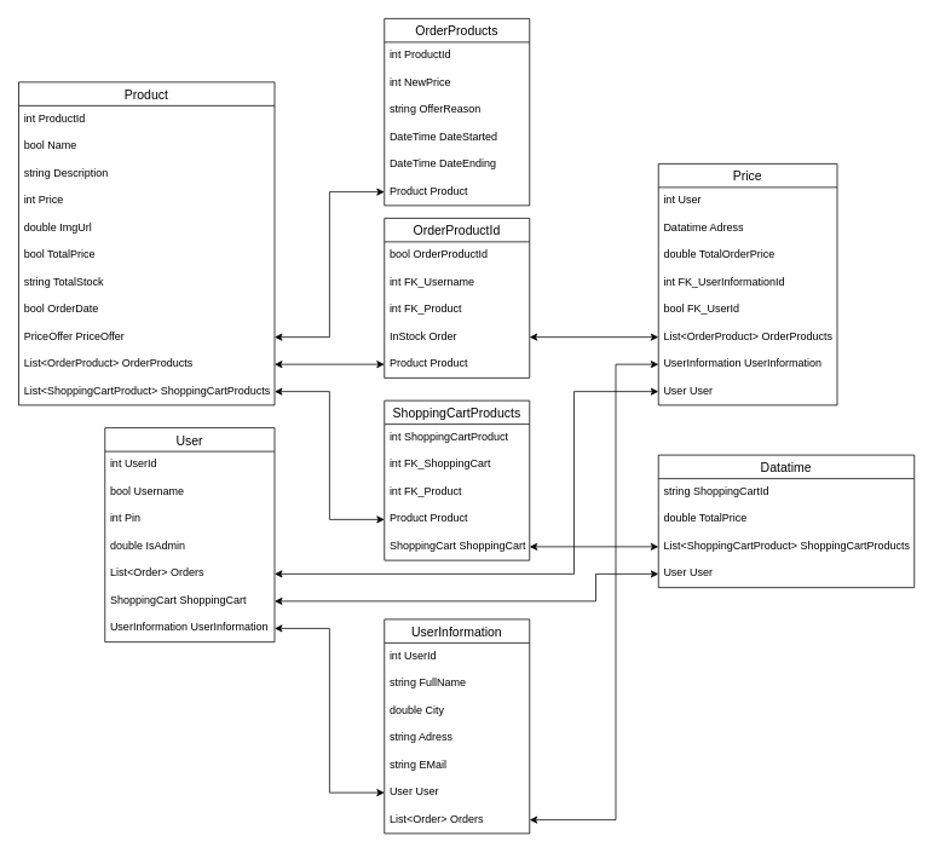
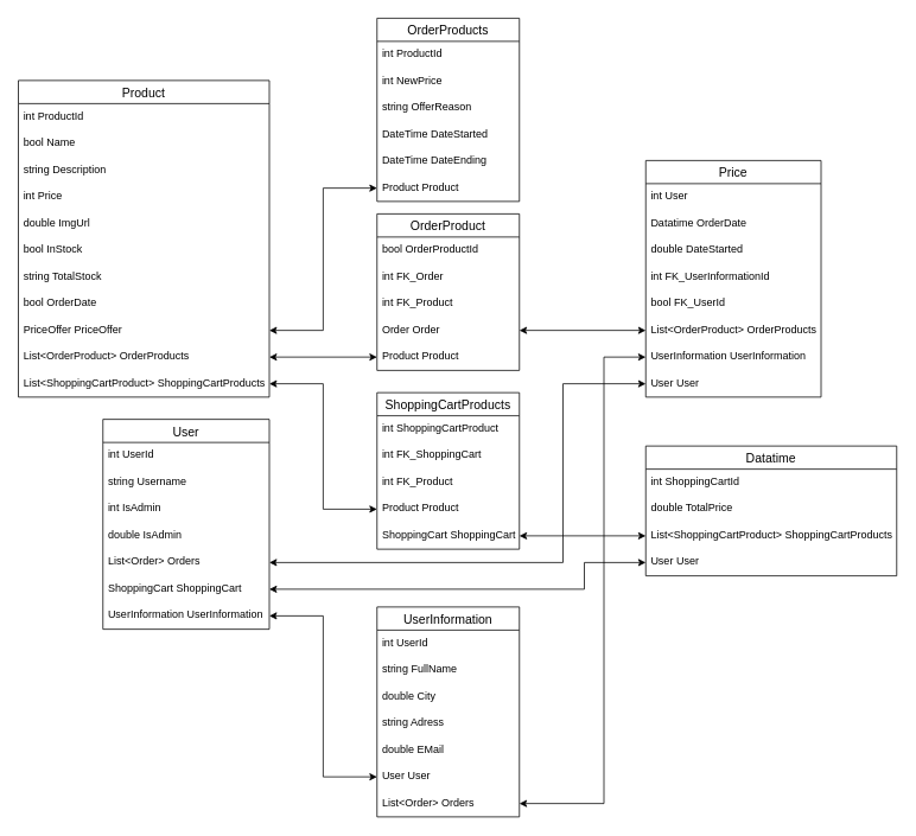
  <mxCell id="0" />
  <mxCell id="1" parent="0" />
  <mxCell id="2" value="Price" style="swimlane;fontStyle=0;childLayout=stackLayout;horizontal=1;startSize=26;horizontalStack=0;resizeParent=1;resizeParentMax=0;resizeLast=0;collapsible=1;marginBottom=0;align=center;fontSize=14;" vertex="1" parent="1"><mxGeometry x="725" y="180" width="197" height="266" as="geometry" /></mxCell>
  <mxCell id="3" value="int User" style="text;strokeColor=none;fillColor=none;spacingLeft=4;spacingRight=4;overflow=hidden;rotatable=0;points=[[0,0.5],[1,0.5]];portConstraint=eastwest;fontSize=12;" vertex="1" parent="2"><mxGeometry y="26" width="197" height="30" as="geometry" /></mxCell>
- <mxCell id="4" value="Datatime Adress" style="text;strokeColor=none;fillColor=none;spacingLeft=4;spacingRight=4;overflow=hidden;rotatable=0;points=[[0,0.5],[1,0.5]];portConstraint=eastwest;fontSize=12;" vertex="1" parent="2"><mxGeometry y="56" width="197" height="30" as="geometry" /></mxCell>
- <mxCell id="5" value="double TotalOrderPrice" style="text;strokeColor=none;fillColor=none;spacingLeft=4;spacingRight=4;overflow=hidden;rotatable=0;points=[[0,0.5],[1,0.5]];portConstraint=eastwest;fontSize=12;" vertex="1" parent="2"><mxGeometry y="86" width="197" height="30" as="geometry" /></mxCell>
+ <mxCell id="4" value="Datatime OrderDate" style="text;strokeColor=none;fillColor=none;spacingLeft=4;spacingRight=4;overflow=hidden;rotatable=0;points=[[0,0.5],[1,0.5]];portConstraint=eastwest;fontSize=12;" vertex="1" parent="2"><mxGeometry y="56" width="197" height="30" as="geometry" /></mxCell>
+ <mxCell id="5" value="double DateStarted" style="text;strokeColor=none;fillColor=none;spacingLeft=4;spacingRight=4;overflow=hidden;rotatable=0;points=[[0,0.5],[1,0.5]];portConstraint=eastwest;fontSize=12;" vertex="1" parent="2"><mxGeometry y="86" width="197" height="30" as="geometry" /></mxCell>
  <mxCell id="6" value="int FK_UserInformationId" style="text;strokeColor=none;fillColor=none;spacingLeft=4;spacingRight=4;overflow=hidden;rotatable=0;points=[[0,0.5],[1,0.5]];portConstraint=eastwest;fontSize=12;" vertex="1" parent="2"><mxGeometry y="116" width="197" height="30" as="geometry" /></mxCell>
  <mxCell id="7" value="bool FK_UserId" style="text;strokeColor=none;fillColor=none;spacingLeft=4;spacingRight=4;overflow=hidden;rotatable=0;points=[[0,0.5],[1,0.5]];portConstraint=eastwest;fontSize=12;" vertex="1" parent="2"><mxGeometry y="146" width="197" height="30" as="geometry" /></mxCell>
  <mxCell id="8" value="List&lt;OrderProduct&gt; OrderProducts" style="text;strokeColor=none;fillColor=none;spacingLeft=4;spacingRight=4;overflow=hidden;rotatable=0;points=[[0,0.5],[1,0.5]];portConstraint=eastwest;fontSize=12;" vertex="1" parent="2"><mxGeometry y="176" width="197" height="30" as="geometry" /></mxCell>
  <mxCell id="9" value="UserInformation UserInformation" style="text;strokeColor=none;fillColor=none;spacingLeft=4;spacingRight=4;overflow=hidden;rotatable=0;points=[[0,0.5],[1,0.5]];portConstraint=eastwest;fontSize=12;" vertex="1" parent="2"><mxGeometry y="206" width="197" height="30" as="geometry" /></mxCell>
  <mxCell id="10" value="User User" style="text;strokeColor=none;fillColor=none;spacingLeft=4;spacingRight=4;overflow=hidden;rotatable=0;points=[[0,0.5],[1,0.5]];portConstraint=eastwest;fontSize=12;" vertex="1" parent="2"><mxGeometry y="236" width="197" height="30" as="geometry" /></mxCell>
- <mxCell id="11" value="OrderProductId" style="swimlane;fontStyle=0;childLayout=stackLayout;horizontal=1;startSize=26;horizontalStack=0;resizeParent=1;resizeParentMax=0;resizeLast=0;collapsible=1;marginBottom=0;align=center;fontSize=14;" vertex="1" parent="1"><mxGeometry x="423" y="240" width="160" height="176" as="geometry" /></mxCell>
+ <mxCell id="11" value="OrderProduct" style="swimlane;fontStyle=0;childLayout=stackLayout;horizontal=1;startSize=26;horizontalStack=0;resizeParent=1;resizeParentMax=0;resizeLast=0;collapsible=1;marginBottom=0;align=center;fontSize=14;" vertex="1" parent="1"><mxGeometry x="423" y="240" width="160" height="176" as="geometry" /></mxCell>
  <mxCell id="12" value="bool OrderProductId" style="text;strokeColor=none;fillColor=none;spacingLeft=4;spacingRight=4;overflow=hidden;rotatable=0;points=[[0,0.5],[1,0.5]];portConstraint=eastwest;fontSize=12;" vertex="1" parent="11"><mxGeometry y="26" width="160" height="30" as="geometry" /></mxCell>
- <mxCell id="13" value="int FK_Username" style="text;strokeColor=none;fillColor=none;spacingLeft=4;spacingRight=4;overflow=hidden;rotatable=0;points=[[0,0.5],[1,0.5]];portConstraint=eastwest;fontSize=12;" vertex="1" parent="11"><mxGeometry y="56" width="160" height="30" as="geometry" /></mxCell>
+ <mxCell id="13" value="int FK_Order" style="text;strokeColor=none;fillColor=none;spacingLeft=4;spacingRight=4;overflow=hidden;rotatable=0;points=[[0,0.5],[1,0.5]];portConstraint=eastwest;fontSize=12;" vertex="1" parent="11"><mxGeometry y="56" width="160" height="30" as="geometry" /></mxCell>
  <mxCell id="14" value="int FK_Product" style="text;strokeColor=none;fillColor=none;spacingLeft=4;spacingRight=4;overflow=hidden;rotatable=0;points=[[0,0.5],[1,0.5]];portConstraint=eastwest;fontSize=12;" vertex="1" parent="11"><mxGeometry y="86" width="160" height="30" as="geometry" /></mxCell>
- <mxCell id="15" value="InStock Order" style="text;strokeColor=none;fillColor=none;spacingLeft=4;spacingRight=4;overflow=hidden;rotatable=0;points=[[0,0.5],[1,0.5]];portConstraint=eastwest;fontSize=12;" vertex="1" parent="11"><mxGeometry y="116" width="160" height="30" as="geometry" /></mxCell>
+ <mxCell id="15" value="Order Order" style="text;strokeColor=none;fillColor=none;spacingLeft=4;spacingRight=4;overflow=hidden;rotatable=0;points=[[0,0.5],[1,0.5]];portConstraint=eastwest;fontSize=12;" vertex="1" parent="11"><mxGeometry y="116" width="160" height="30" as="geometry" /></mxCell>
  <mxCell id="16" value="Product Product" style="text;strokeColor=none;fillColor=none;spacingLeft=4;spacingRight=4;overflow=hidden;rotatable=0;points=[[0,0.5],[1,0.5]];portConstraint=eastwest;fontSize=12;" vertex="1" parent="11"><mxGeometry y="146" width="160" height="30" as="geometry" /></mxCell>
  <mxCell id="17" style="edgeStyle=orthogonalEdgeStyle;rounded=0;orthogonalLoop=1;jettySize=auto;html=1;startArrow=classic;startFill=1;" edge="1" parent="1" source="15" target="8"><mxGeometry relative="1" as="geometry" /></mxCell>
  <mxCell id="18" value="OrderProducts" style="swimlane;fontStyle=0;childLayout=stackLayout;horizontal=1;startSize=26;horizontalStack=0;resizeParent=1;resizeParentMax=0;resizeLast=0;collapsible=1;marginBottom=0;align=center;fontSize=14;" vertex="1" parent="1"><mxGeometry x="423" y="20" width="160" height="206" as="geometry" /></mxCell>
  <mxCell id="19" value="int ProductId" style="text;strokeColor=none;fillColor=none;spacingLeft=4;spacingRight=4;overflow=hidden;rotatable=0;points=[[0,0.5],[1,0.5]];portConstraint=eastwest;fontSize=12;" vertex="1" parent="18"><mxGeometry y="26" width="160" height="30" as="geometry" /></mxCell>
  <mxCell id="20" value="int NewPrice" style="text;strokeColor=none;fillColor=none;spacingLeft=4;spacingRight=4;overflow=hidden;rotatable=0;points=[[0,0.5],[1,0.5]];portConstraint=eastwest;fontSize=12;" vertex="1" parent="18"><mxGeometry y="56" width="160" height="30" as="geometry" /></mxCell>
  <mxCell id="21" value="string OfferReason" style="text;strokeColor=none;fillColor=none;spacingLeft=4;spacingRight=4;overflow=hidden;rotatable=0;points=[[0,0.5],[1,0.5]];portConstraint=eastwest;fontSize=12;" vertex="1" parent="18"><mxGeometry y="86" width="160" height="30" as="geometry" /></mxCell>
  <mxCell id="22" value="DateTime DateStarted" style="text;strokeColor=none;fillColor=none;spacingLeft=4;spacingRight=4;overflow=hidden;rotatable=0;points=[[0,0.5],[1,0.5]];portConstraint=eastwest;fontSize=12;" vertex="1" parent="18"><mxGeometry y="116" width="160" height="30" as="geometry" /></mxCell>
  <mxCell id="23" value="DateTime DateEnding" style="text;strokeColor=none;fillColor=none;spacingLeft=4;spacingRight=4;overflow=hidden;rotatable=0;points=[[0,0.5],[1,0.5]];portConstraint=eastwest;fontSize=12;" vertex="1" parent="18"><mxGeometry y="146" width="160" height="30" as="geometry" /></mxCell>
  <mxCell id="24" value="Product Product" style="text;strokeColor=none;fillColor=none;spacingLeft=4;spacingRight=4;overflow=hidden;rotatable=0;points=[[0,0.5],[1,0.5]];portConstraint=eastwest;fontSize=12;" vertex="1" parent="18"><mxGeometry y="176" width="160" height="30" as="geometry" /></mxCell>
  <mxCell id="25" value="Product" style="swimlane;fontStyle=0;childLayout=stackLayout;horizontal=1;startSize=26;horizontalStack=0;resizeParent=1;resizeParentMax=0;resizeLast=0;collapsible=1;marginBottom=0;align=center;fontSize=14;" vertex="1" parent="1"><mxGeometry x="20" y="90" width="282" height="356" as="geometry" /></mxCell>
  <mxCell id="26" value="int ProductId" style="text;strokeColor=none;fillColor=none;spacingLeft=4;spacingRight=4;overflow=hidden;rotatable=0;points=[[0,0.5],[1,0.5]];portConstraint=eastwest;fontSize=12;" vertex="1" parent="25"><mxGeometry y="26" width="282" height="30" as="geometry" /></mxCell>
  <mxCell id="27" value="bool Name" style="text;strokeColor=none;fillColor=none;spacingLeft=4;spacingRight=4;overflow=hidden;rotatable=0;points=[[0,0.5],[1,0.5]];portConstraint=eastwest;fontSize=12;" vertex="1" parent="25"><mxGeometry y="56" width="282" height="30" as="geometry" /></mxCell>
  <mxCell id="28" value="string Description" style="text;strokeColor=none;fillColor=none;spacingLeft=4;spacingRight=4;overflow=hidden;rotatable=0;points=[[0,0.5],[1,0.5]];portConstraint=eastwest;fontSize=12;" vertex="1" parent="25"><mxGeometry y="86" width="282" height="30" as="geometry" /></mxCell>
  <mxCell id="29" value="int Price" style="text;strokeColor=none;fillColor=none;spacingLeft=4;spacingRight=4;overflow=hidden;rotatable=0;points=[[0,0.5],[1,0.5]];portConstraint=eastwest;fontSize=12;" vertex="1" parent="25"><mxGeometry y="116" width="282" height="30" as="geometry" /></mxCell>
  <mxCell id="30" value="double ImgUrl" style="text;strokeColor=none;fillColor=none;spacingLeft=4;spacingRight=4;overflow=hidden;rotatable=0;points=[[0,0.5],[1,0.5]];portConstraint=eastwest;fontSize=12;" vertex="1" parent="25"><mxGeometry y="146" width="282" height="30" as="geometry" /></mxCell>
- <mxCell id="31" value="bool TotalPrice" style="text;strokeColor=none;fillColor=none;spacingLeft=4;spacingRight=4;overflow=hidden;rotatable=0;points=[[0,0.5],[1,0.5]];portConstraint=eastwest;fontSize=12;" vertex="1" parent="25"><mxGeometry y="176" width="282" height="30" as="geometry" /></mxCell>
+ <mxCell id="31" value="bool InStock" style="text;strokeColor=none;fillColor=none;spacingLeft=4;spacingRight=4;overflow=hidden;rotatable=0;points=[[0,0.5],[1,0.5]];portConstraint=eastwest;fontSize=12;" vertex="1" parent="25"><mxGeometry y="176" width="282" height="30" as="geometry" /></mxCell>
  <mxCell id="32" value="string TotalStock" style="text;strokeColor=none;fillColor=none;spacingLeft=4;spacingRight=4;overflow=hidden;rotatable=0;points=[[0,0.5],[1,0.5]];portConstraint=eastwest;fontSize=12;" vertex="1" parent="25"><mxGeometry y="206" width="282" height="30" as="geometry" /></mxCell>
  <mxCell id="33" value="bool OrderDate" style="text;strokeColor=none;fillColor=none;spacingLeft=4;spacingRight=4;overflow=hidden;rotatable=0;points=[[0,0.5],[1,0.5]];portConstraint=eastwest;fontSize=12;" vertex="1" parent="25"><mxGeometry y="236" width="282" height="30" as="geometry" /></mxCell>
  <mxCell id="34" value="PriceOffer PriceOffer" style="text;strokeColor=none;fillColor=none;spacingLeft=4;spacingRight=4;overflow=hidden;rotatable=0;points=[[0,0.5],[1,0.5]];portConstraint=eastwest;fontSize=12;" vertex="1" parent="25"><mxGeometry y="266" width="282" height="30" as="geometry" /></mxCell>
  <mxCell id="35" value="List&lt;OrderProduct&gt; OrderProducts" style="text;strokeColor=none;fillColor=none;spacingLeft=4;spacingRight=4;overflow=hidden;rotatable=0;points=[[0,0.5],[1,0.5]];portConstraint=eastwest;fontSize=12;" vertex="1" parent="25"><mxGeometry y="296" width="282" height="30" as="geometry" /></mxCell>
  <mxCell id="36" value="List&lt;ShoppingCartProduct&gt; ShoppingCartProducts" style="text;strokeColor=none;fillColor=none;spacingLeft=4;spacingRight=4;overflow=hidden;rotatable=0;points=[[0,0.5],[1,0.5]];portConstraint=eastwest;fontSize=12;" vertex="1" parent="25"><mxGeometry y="326" width="282" height="30" as="geometry" /></mxCell>
  <mxCell id="37" style="edgeStyle=orthogonalEdgeStyle;rounded=0;orthogonalLoop=1;jettySize=auto;html=1;entryX=0;entryY=0.5;entryDx=0;entryDy=0;startArrow=classic;startFill=1;" edge="1" parent="1" source="35" target="16"><mxGeometry relative="1" as="geometry" /></mxCell>
  <mxCell id="38" style="edgeStyle=orthogonalEdgeStyle;rounded=0;orthogonalLoop=1;jettySize=auto;html=1;entryX=0;entryY=0.5;entryDx=0;entryDy=0;startArrow=classic;startFill=1;" edge="1" parent="1" source="34" target="24"><mxGeometry relative="1" as="geometry" /></mxCell>
  <mxCell id="39" value="Datatime" style="swimlane;fontStyle=0;childLayout=stackLayout;horizontal=1;startSize=26;horizontalStack=0;resizeParent=1;resizeParentMax=0;resizeLast=0;collapsible=1;marginBottom=0;align=center;fontSize=14;" vertex="1" parent="1"><mxGeometry x="725" y="501" width="282" height="146" as="geometry" /></mxCell>
- <mxCell id="40" value="string ShoppingCartId" style="text;strokeColor=none;fillColor=none;spacingLeft=4;spacingRight=4;overflow=hidden;rotatable=0;points=[[0,0.5],[1,0.5]];portConstraint=eastwest;fontSize=12;" vertex="1" parent="39"><mxGeometry y="26" width="282" height="30" as="geometry" /></mxCell>
+ <mxCell id="40" value="int ShoppingCartId" style="text;strokeColor=none;fillColor=none;spacingLeft=4;spacingRight=4;overflow=hidden;rotatable=0;points=[[0,0.5],[1,0.5]];portConstraint=eastwest;fontSize=12;" vertex="1" parent="39"><mxGeometry y="26" width="282" height="30" as="geometry" /></mxCell>
  <mxCell id="41" value="double TotalPrice" style="text;strokeColor=none;fillColor=none;spacingLeft=4;spacingRight=4;overflow=hidden;rotatable=0;points=[[0,0.5],[1,0.5]];portConstraint=eastwest;fontSize=12;" vertex="1" parent="39"><mxGeometry y="56" width="282" height="30" as="geometry" /></mxCell>
  <mxCell id="42" value="List&lt;ShoppingCartProduct&gt; ShoppingCartProducts" style="text;strokeColor=none;fillColor=none;spacingLeft=4;spacingRight=4;overflow=hidden;rotatable=0;points=[[0,0.5],[1,0.5]];portConstraint=eastwest;fontSize=12;" vertex="1" parent="39"><mxGeometry y="86" width="282" height="30" as="geometry" /></mxCell>
  <mxCell id="43" value="User User" style="text;strokeColor=none;fillColor=none;spacingLeft=4;spacingRight=4;overflow=hidden;rotatable=0;points=[[0,0.5],[1,0.5]];portConstraint=eastwest;fontSize=12;" vertex="1" parent="39"><mxGeometry y="116" width="282" height="30" as="geometry" /></mxCell>
  <mxCell id="44" value="ShoppingCartProducts" style="swimlane;fontStyle=0;childLayout=stackLayout;horizontal=1;startSize=26;horizontalStack=0;resizeParent=1;resizeParentMax=0;resizeLast=0;collapsible=1;marginBottom=0;align=center;fontSize=14;" vertex="1" parent="1"><mxGeometry x="423" y="441" width="160" height="176" as="geometry" /></mxCell>
  <mxCell id="45" value="int ShoppingCartProduct" style="text;strokeColor=none;fillColor=none;spacingLeft=4;spacingRight=4;overflow=hidden;rotatable=0;points=[[0,0.5],[1,0.5]];portConstraint=eastwest;fontSize=12;" vertex="1" parent="44"><mxGeometry y="26" width="160" height="30" as="geometry" /></mxCell>
  <mxCell id="46" value="int FK_ShoppingCart" style="text;strokeColor=none;fillColor=none;spacingLeft=4;spacingRight=4;overflow=hidden;rotatable=0;points=[[0,0.5],[1,0.5]];portConstraint=eastwest;fontSize=12;" vertex="1" parent="44"><mxGeometry y="56" width="160" height="30" as="geometry" /></mxCell>
  <mxCell id="47" value="int FK_Product" style="text;strokeColor=none;fillColor=none;spacingLeft=4;spacingRight=4;overflow=hidden;rotatable=0;points=[[0,0.5],[1,0.5]];portConstraint=eastwest;fontSize=12;" vertex="1" parent="44"><mxGeometry y="86" width="160" height="30" as="geometry" /></mxCell>
  <mxCell id="48" value="Product Product" style="text;strokeColor=none;fillColor=none;spacingLeft=4;spacingRight=4;overflow=hidden;rotatable=0;points=[[0,0.5],[1,0.5]];portConstraint=eastwest;fontSize=12;" vertex="1" parent="44"><mxGeometry y="116" width="160" height="30" as="geometry" /></mxCell>
  <mxCell id="49" value="ShoppingCart ShoppingCart" style="text;strokeColor=none;fillColor=none;spacingLeft=4;spacingRight=4;overflow=hidden;rotatable=0;points=[[0,0.5],[1,0.5]];portConstraint=eastwest;fontSize=12;" vertex="1" parent="44"><mxGeometry y="146" width="160" height="30" as="geometry" /></mxCell>
  <mxCell id="50" style="edgeStyle=orthogonalEdgeStyle;rounded=0;orthogonalLoop=1;jettySize=auto;html=1;startArrow=classic;startFill=1;" edge="1" parent="1" source="36" target="48"><mxGeometry relative="1" as="geometry" /></mxCell>
  <mxCell id="51" style="edgeStyle=orthogonalEdgeStyle;rounded=0;orthogonalLoop=1;jettySize=auto;html=1;startArrow=classic;startFill=1;" edge="1" parent="1" source="49" target="42"><mxGeometry relative="1" as="geometry" /></mxCell>
  <mxCell id="52" value="User" style="swimlane;fontStyle=0;childLayout=stackLayout;horizontal=1;startSize=26;horizontalStack=0;resizeParent=1;resizeParentMax=0;resizeLast=0;collapsible=1;marginBottom=0;align=center;fontSize=14;" vertex="1" parent="1"><mxGeometry x="115" y="471" width="187" height="236" as="geometry" /></mxCell>
  <mxCell id="53" value="int UserId" style="text;strokeColor=none;fillColor=none;spacingLeft=4;spacingRight=4;overflow=hidden;rotatable=0;points=[[0,0.5],[1,0.5]];portConstraint=eastwest;fontSize=12;" vertex="1" parent="52"><mxGeometry y="26" width="187" height="30" as="geometry" /></mxCell>
- <mxCell id="54" value="bool Username" style="text;strokeColor=none;fillColor=none;spacingLeft=4;spacingRight=4;overflow=hidden;rotatable=0;points=[[0,0.5],[1,0.5]];portConstraint=eastwest;fontSize=12;" vertex="1" parent="52"><mxGeometry y="56" width="187" height="30" as="geometry" /></mxCell>
- <mxCell id="55" value="int Pin" style="text;strokeColor=none;fillColor=none;spacingLeft=4;spacingRight=4;overflow=hidden;rotatable=0;points=[[0,0.5],[1,0.5]];portConstraint=eastwest;fontSize=12;" vertex="1" parent="52"><mxGeometry y="86" width="187" height="30" as="geometry" /></mxCell>
+ <mxCell id="54" value="string Username" style="text;strokeColor=none;fillColor=none;spacingLeft=4;spacingRight=4;overflow=hidden;rotatable=0;points=[[0,0.5],[1,0.5]];portConstraint=eastwest;fontSize=12;" vertex="1" parent="52"><mxGeometry y="56" width="187" height="30" as="geometry" /></mxCell>
+ <mxCell id="55" value="int IsAdmin" style="text;strokeColor=none;fillColor=none;spacingLeft=4;spacingRight=4;overflow=hidden;rotatable=0;points=[[0,0.5],[1,0.5]];portConstraint=eastwest;fontSize=12;" vertex="1" parent="52"><mxGeometry y="86" width="187" height="30" as="geometry" /></mxCell>
  <mxCell id="56" value="double IsAdmin" style="text;strokeColor=none;fillColor=none;spacingLeft=4;spacingRight=4;overflow=hidden;rotatable=0;points=[[0,0.5],[1,0.5]];portConstraint=eastwest;fontSize=12;" vertex="1" parent="52"><mxGeometry y="116" width="187" height="30" as="geometry" /></mxCell>
  <mxCell id="57" value="List&lt;Order&gt; Orders" style="text;strokeColor=none;fillColor=none;spacingLeft=4;spacingRight=4;overflow=hidden;rotatable=0;points=[[0,0.5],[1,0.5]];portConstraint=eastwest;fontSize=12;" vertex="1" parent="52"><mxGeometry y="146" width="187" height="30" as="geometry" /></mxCell>
  <mxCell id="58" value="ShoppingCart ShoppingCart" style="text;strokeColor=none;fillColor=none;spacingLeft=4;spacingRight=4;overflow=hidden;rotatable=0;points=[[0,0.5],[1,0.5]];portConstraint=eastwest;fontSize=12;" vertex="1" parent="52"><mxGeometry y="176" width="187" height="30" as="geometry" /></mxCell>
  <mxCell id="59" value="UserInformation UserInformation" style="text;strokeColor=none;fillColor=none;spacingLeft=4;spacingRight=4;overflow=hidden;rotatable=0;points=[[0,0.5],[1,0.5]];portConstraint=eastwest;fontSize=12;" vertex="1" parent="52"><mxGeometry y="206" width="187" height="30" as="geometry" /></mxCell>
  <mxCell id="60" value="UserInformation" style="swimlane;fontStyle=0;childLayout=stackLayout;horizontal=1;startSize=26;horizontalStack=0;resizeParent=1;resizeParentMax=0;resizeLast=0;collapsible=1;marginBottom=0;align=center;fontSize=14;" vertex="1" parent="1"><mxGeometry x="423" y="682" width="160" height="236" as="geometry" /></mxCell>
  <mxCell id="61" value="int UserId" style="text;strokeColor=none;fillColor=none;spacingLeft=4;spacingRight=4;overflow=hidden;rotatable=0;points=[[0,0.5],[1,0.5]];portConstraint=eastwest;fontSize=12;" vertex="1" parent="60"><mxGeometry y="26" width="160" height="30" as="geometry" /></mxCell>
  <mxCell id="62" value="string FullName" style="text;strokeColor=none;fillColor=none;spacingLeft=4;spacingRight=4;overflow=hidden;rotatable=0;points=[[0,0.5],[1,0.5]];portConstraint=eastwest;fontSize=12;" vertex="1" parent="60"><mxGeometry y="56" width="160" height="30" as="geometry" /></mxCell>
  <mxCell id="63" value="double City" style="text;strokeColor=none;fillColor=none;spacingLeft=4;spacingRight=4;overflow=hidden;rotatable=0;points=[[0,0.5],[1,0.5]];portConstraint=eastwest;fontSize=12;" vertex="1" parent="60"><mxGeometry y="86" width="160" height="30" as="geometry" /></mxCell>
  <mxCell id="64" value="string Adress" style="text;strokeColor=none;fillColor=none;spacingLeft=4;spacingRight=4;overflow=hidden;rotatable=0;points=[[0,0.5],[1,0.5]];portConstraint=eastwest;fontSize=12;" vertex="1" parent="60"><mxGeometry y="116" width="160" height="30" as="geometry" /></mxCell>
- <mxCell id="65" value="string EMail" style="text;strokeColor=none;fillColor=none;spacingLeft=4;spacingRight=4;overflow=hidden;rotatable=0;points=[[0,0.5],[1,0.5]];portConstraint=eastwest;fontSize=12;" vertex="1" parent="60"><mxGeometry y="146" width="160" height="30" as="geometry" /></mxCell>
+ <mxCell id="65" value="double EMail" style="text;strokeColor=none;fillColor=none;spacingLeft=4;spacingRight=4;overflow=hidden;rotatable=0;points=[[0,0.5],[1,0.5]];portConstraint=eastwest;fontSize=12;" vertex="1" parent="60"><mxGeometry y="146" width="160" height="30" as="geometry" /></mxCell>
  <mxCell id="66" value="User User" style="text;strokeColor=none;fillColor=none;spacingLeft=4;spacingRight=4;overflow=hidden;rotatable=0;points=[[0,0.5],[1,0.5]];portConstraint=eastwest;fontSize=12;" vertex="1" parent="60"><mxGeometry y="176" width="160" height="30" as="geometry" /></mxCell>
  <mxCell id="67" value="List&lt;Order&gt; Orders" style="text;strokeColor=none;fillColor=none;spacingLeft=4;spacingRight=4;overflow=hidden;rotatable=0;points=[[0,0.5],[1,0.5]];portConstraint=eastwest;fontSize=12;" vertex="1" parent="60"><mxGeometry y="206" width="160" height="30" as="geometry" /></mxCell>
  <mxCell id="68" style="edgeStyle=orthogonalEdgeStyle;rounded=0;orthogonalLoop=1;jettySize=auto;html=1;entryX=0;entryY=0.5;entryDx=0;entryDy=0;startArrow=classic;startFill=1;exitX=1;exitY=0.5;exitDx=0;exitDy=0;" edge="1" parent="1" source="57" target="10"><mxGeometry relative="1" as="geometry"><Array as="points"><mxPoint x="632" y="632" /><mxPoint x="632" y="431" /></Array></mxGeometry></mxCell>
  <mxCell id="69" style="edgeStyle=orthogonalEdgeStyle;rounded=0;orthogonalLoop=1;jettySize=auto;html=1;startArrow=classic;startFill=1;entryX=0;entryY=0.5;entryDx=0;entryDy=0;" edge="1" parent="1" source="58" target="43"><mxGeometry relative="1" as="geometry"><Array as="points"><mxPoint x="656" y="662" /><mxPoint x="656" y="632" /></Array></mxGeometry></mxCell>
  <mxCell id="70" style="edgeStyle=orthogonalEdgeStyle;rounded=0;orthogonalLoop=1;jettySize=auto;html=1;entryX=0;entryY=0.5;entryDx=0;entryDy=0;startArrow=classic;startFill=1;" edge="1" parent="1" source="59" target="66"><mxGeometry relative="1" as="geometry" /></mxCell>
  <mxCell id="71" style="edgeStyle=orthogonalEdgeStyle;rounded=0;orthogonalLoop=1;jettySize=auto;html=1;entryX=0;entryY=0.5;entryDx=0;entryDy=0;startArrow=classic;startFill=1;" edge="1" parent="1" source="67" target="9"><mxGeometry relative="1" as="geometry"><Array as="points"><mxPoint x="678" y="903" /><mxPoint x="678" y="401" /></Array></mxGeometry></mxCell>
